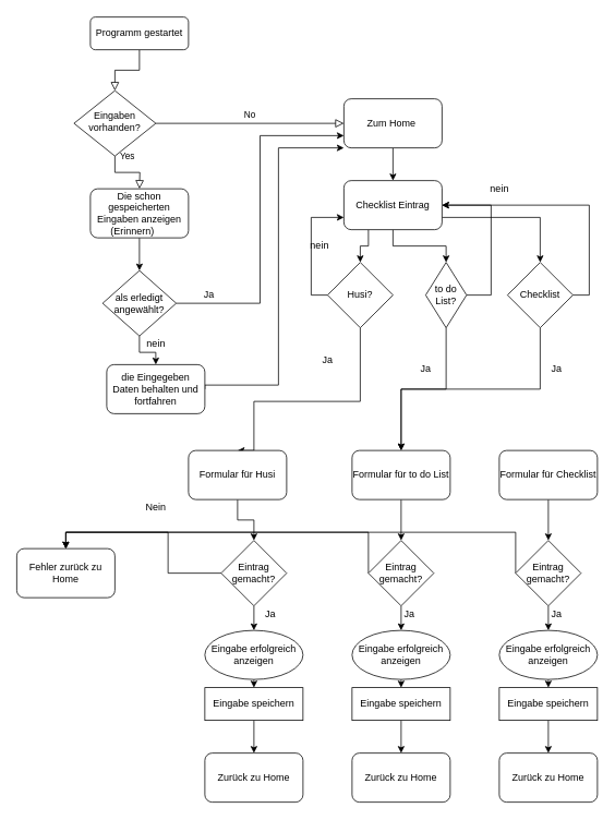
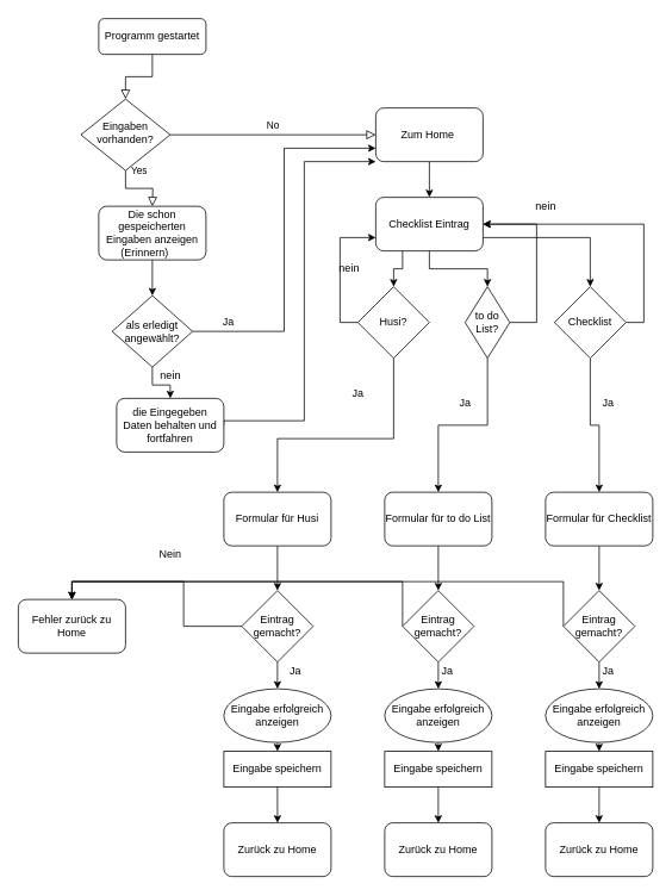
  <mxCell id="0" />
  <mxCell id="1" parent="0" />
  <mxCell id="2" value="" style="rounded=0;html=1;jettySize=auto;orthogonalLoop=1;fontSize=11;endArrow=block;endFill=0;endSize=8;strokeWidth=1;shadow=0;labelBackgroundColor=none;edgeStyle=orthogonalEdgeStyle;" parent="1" source="3" target="6" edge="1"><mxGeometry relative="1" as="geometry" /></mxCell>
  <mxCell id="3" value="Programm gestartet" style="rounded=1;whiteSpace=wrap;html=1;fontSize=12;glass=0;strokeWidth=1;shadow=0;" parent="1" vertex="1"><mxGeometry x="110" y="20" width="120" height="40" as="geometry" /></mxCell>
  <mxCell id="4" value="Yes" style="rounded=0;html=1;jettySize=auto;orthogonalLoop=1;fontSize=11;endArrow=block;endFill=0;endSize=8;strokeWidth=1;shadow=0;labelBackgroundColor=none;edgeStyle=orthogonalEdgeStyle;" parent="1" source="6" edge="1"><mxGeometry y="20" relative="1" as="geometry"><mxPoint as="offset" /><mxPoint x="170" y="230" as="targetPoint" /></mxGeometry></mxCell>
  <mxCell id="5" value="No" style="edgeStyle=orthogonalEdgeStyle;rounded=0;html=1;jettySize=auto;orthogonalLoop=1;fontSize=11;endArrow=block;endFill=0;endSize=8;strokeWidth=1;shadow=0;labelBackgroundColor=none;entryX=0;entryY=0.5;entryDx=0;entryDy=0;" parent="1" source="6" target="16" edge="1"><mxGeometry y="10" relative="1" as="geometry"><mxPoint as="offset" /><mxPoint x="270" y="150" as="targetPoint" /></mxGeometry></mxCell>
  <mxCell id="6" value="Eingaben vorhanden?" style="rhombus;whiteSpace=wrap;html=1;shadow=0;fontFamily=Helvetica;fontSize=12;align=center;strokeWidth=1;spacing=6;spacingTop=-4;" parent="1" vertex="1"><mxGeometry x="90" y="110" width="100" height="80" as="geometry" /></mxCell>
  <mxCell id="7" style="edgeStyle=orthogonalEdgeStyle;rounded=0;orthogonalLoop=1;jettySize=auto;html=1;exitX=0.5;exitY=1;exitDx=0;exitDy=0;entryX=0.5;entryY=0;entryDx=0;entryDy=0;" edge="1" parent="1" source="8" target="11"><mxGeometry relative="1" as="geometry" /></mxCell>
  <mxCell id="8" value="Die schon gespeicherten Eingaben anzeigen&lt;br&gt;(Erinnern)&amp;nbsp; &amp;nbsp; &amp;nbsp;" style="rounded=1;whiteSpace=wrap;html=1;" vertex="1" parent="1"><mxGeometry x="110" y="230" width="120" height="60" as="geometry" /></mxCell>
  <mxCell id="9" style="edgeStyle=orthogonalEdgeStyle;rounded=0;orthogonalLoop=1;jettySize=auto;html=1;exitX=0.5;exitY=1;exitDx=0;exitDy=0;entryX=0.5;entryY=0;entryDx=0;entryDy=0;" edge="1" parent="1" source="11" target="13"><mxGeometry relative="1" as="geometry" /></mxCell>
  <mxCell id="10" style="edgeStyle=orthogonalEdgeStyle;rounded=0;orthogonalLoop=1;jettySize=auto;html=1;exitX=1;exitY=0.5;exitDx=0;exitDy=0;entryX=0;entryY=0.75;entryDx=0;entryDy=0;" edge="1" parent="1" source="11" target="16"><mxGeometry relative="1" as="geometry" /></mxCell>
  <mxCell id="11" value="als erledigt angewählt?" style="rhombus;whiteSpace=wrap;html=1;" vertex="1" parent="1"><mxGeometry x="125" y="330" width="90" height="80" as="geometry" /></mxCell>
  <mxCell id="12" style="edgeStyle=orthogonalEdgeStyle;rounded=0;orthogonalLoop=1;jettySize=auto;html=1;exitX=1;exitY=0.5;exitDx=0;exitDy=0;entryX=0;entryY=1;entryDx=0;entryDy=0;" edge="1" parent="1" source="13" target="16"><mxGeometry relative="1" as="geometry"><Array as="points"><mxPoint x="340" y="470" /><mxPoint x="340" y="180" /></Array></mxGeometry></mxCell>
  <mxCell id="13" value="die Eingegeben Daten behalten und fortfahren" style="rounded=1;whiteSpace=wrap;html=1;" vertex="1" parent="1"><mxGeometry x="130" y="445" width="120" height="60" as="geometry" /></mxCell>
  <mxCell id="14" value="nein" style="text;html=1;align=center;verticalAlign=middle;resizable=0;points=[];autosize=1;" vertex="1" parent="1"><mxGeometry x="170" y="410" width="40" height="20" as="geometry" /></mxCell>
  <mxCell id="15" style="edgeStyle=orthogonalEdgeStyle;rounded=0;orthogonalLoop=1;jettySize=auto;html=1;exitX=0.5;exitY=1;exitDx=0;exitDy=0;entryX=0.5;entryY=0;entryDx=0;entryDy=0;" edge="1" parent="1" source="16" target="21"><mxGeometry relative="1" as="geometry" /></mxCell>
  <mxCell id="16" value="Zum Home&amp;nbsp;" style="rounded=1;whiteSpace=wrap;html=1;" vertex="1" parent="1"><mxGeometry x="420" y="120" width="120" height="60" as="geometry" /></mxCell>
  <mxCell id="17" value="Ja" style="text;html=1;align=center;verticalAlign=middle;resizable=0;points=[];autosize=1;" vertex="1" parent="1"><mxGeometry x="240" y="350" width="30" height="20" as="geometry" /></mxCell>
  <mxCell id="18" style="edgeStyle=orthogonalEdgeStyle;rounded=0;orthogonalLoop=1;jettySize=auto;html=1;exitX=0.25;exitY=1;exitDx=0;exitDy=0;" edge="1" parent="1" source="21" target="24"><mxGeometry relative="1" as="geometry" /></mxCell>
  <mxCell id="19" style="edgeStyle=orthogonalEdgeStyle;rounded=0;orthogonalLoop=1;jettySize=auto;html=1;exitX=0.5;exitY=1;exitDx=0;exitDy=0;entryX=0.5;entryY=0;entryDx=0;entryDy=0;" edge="1" parent="1" source="21" target="27"><mxGeometry relative="1" as="geometry" /></mxCell>
  <mxCell id="20" style="edgeStyle=orthogonalEdgeStyle;rounded=0;orthogonalLoop=1;jettySize=auto;html=1;exitX=1;exitY=0.75;exitDx=0;exitDy=0;entryX=0.5;entryY=0;entryDx=0;entryDy=0;" edge="1" parent="1" source="21" target="30"><mxGeometry relative="1" as="geometry" /></mxCell>
  <mxCell id="21" value="Checklist Eintrag" style="rounded=1;whiteSpace=wrap;html=1;" vertex="1" parent="1"><mxGeometry x="420" y="220" width="120" height="60" as="geometry" /></mxCell>
  <mxCell id="22" style="edgeStyle=orthogonalEdgeStyle;rounded=0;orthogonalLoop=1;jettySize=auto;html=1;exitX=0.5;exitY=1;exitDx=0;exitDy=0;entryX=0.5;entryY=0;entryDx=0;entryDy=0;" edge="1" parent="1" source="24" target="32"><mxGeometry relative="1" as="geometry"><Array as="points"><mxPoint x="440" y="490" /><mxPoint x="310" y="490" /></Array></mxGeometry></mxCell>
  <mxCell id="23" style="edgeStyle=orthogonalEdgeStyle;rounded=0;orthogonalLoop=1;jettySize=auto;html=1;exitX=0;exitY=0.5;exitDx=0;exitDy=0;entryX=0;entryY=0.75;entryDx=0;entryDy=0;" edge="1" parent="1" source="24" target="21"><mxGeometry relative="1" as="geometry" /></mxCell>
  <mxCell id="24" value="Husi?" style="rhombus;whiteSpace=wrap;html=1;" vertex="1" parent="1"><mxGeometry x="400" y="320" width="80" height="80" as="geometry" /></mxCell>
  <mxCell id="25" style="edgeStyle=orthogonalEdgeStyle;rounded=0;orthogonalLoop=1;jettySize=auto;html=1;exitX=0.5;exitY=1;exitDx=0;exitDy=0;entryX=0.5;entryY=0;entryDx=0;entryDy=0;" edge="1" parent="1" source="27" target="34"><mxGeometry relative="1" as="geometry" /></mxCell>
  <mxCell id="26" style="edgeStyle=orthogonalEdgeStyle;rounded=0;orthogonalLoop=1;jettySize=auto;html=1;exitX=1;exitY=0.5;exitDx=0;exitDy=0;entryX=1;entryY=0.5;entryDx=0;entryDy=0;" edge="1" parent="1" source="27" target="21"><mxGeometry relative="1" as="geometry"><Array as="points"><mxPoint x="600" y="250" /></Array></mxGeometry></mxCell>
  <mxCell id="27" value="to do List?" style="rhombus;whiteSpace=wrap;html=1;" vertex="1" parent="1"><mxGeometry x="520" y="320" width="50" height="80" as="geometry" /></mxCell>
- <mxCell id="28" style="edgeStyle=orthogonalEdgeStyle;rounded=0;orthogonalLoop=1;jettySize=auto;html=1;exitX=0.5;exitY=1;exitDx=0;exitDy=0;" edge="1" parent="1" source="30" target="34"><mxGeometry relative="1" as="geometry" /></mxCell>
+ <mxCell id="28" style="edgeStyle=orthogonalEdgeStyle;rounded=0;orthogonalLoop=1;jettySize=auto;html=1;exitX=0.5;exitY=1;exitDx=0;exitDy=0;entryX=0.5;entryY=0;entryDx=0;entryDy=0;" edge="1" parent="1" source="30" target="36"><mxGeometry relative="1" as="geometry" /></mxCell>
  <mxCell id="29" style="edgeStyle=orthogonalEdgeStyle;rounded=0;orthogonalLoop=1;jettySize=auto;html=1;exitX=1;exitY=0.5;exitDx=0;exitDy=0;" edge="1" parent="1" source="30"><mxGeometry relative="1" as="geometry"><mxPoint x="540" y="250" as="targetPoint" /><Array as="points"><mxPoint x="720" y="360" /><mxPoint x="720" y="250" /></Array></mxGeometry></mxCell>
  <mxCell id="30" value="Checklist" style="rhombus;whiteSpace=wrap;html=1;" vertex="1" parent="1"><mxGeometry x="620" y="320" width="80" height="80" as="geometry" /></mxCell>
  <mxCell id="31" style="edgeStyle=orthogonalEdgeStyle;rounded=0;orthogonalLoop=1;jettySize=auto;html=1;exitX=0.5;exitY=1;exitDx=0;exitDy=0;" edge="1" parent="1" source="32" target="44"><mxGeometry relative="1" as="geometry" /></mxCell>
- <mxCell id="32" value="Formular für Husi" style="rounded=1;whiteSpace=wrap;html=1;" vertex="1" parent="1"><mxGeometry x="230" y="550" width="120" height="60" as="geometry" /></mxCell>
+ <mxCell id="32" value="Formular für Husi" style="rounded=1;whiteSpace=wrap;html=1;" vertex="1" parent="1"><mxGeometry x="250" y="550" width="120" height="60" as="geometry" /></mxCell>
  <mxCell id="33" style="edgeStyle=orthogonalEdgeStyle;rounded=0;orthogonalLoop=1;jettySize=auto;html=1;exitX=0.5;exitY=1;exitDx=0;exitDy=0;entryX=0.5;entryY=0;entryDx=0;entryDy=0;" edge="1" parent="1" source="34" target="47"><mxGeometry relative="1" as="geometry" /></mxCell>
  <mxCell id="34" value="Formular für to do List" style="rounded=1;whiteSpace=wrap;html=1;" vertex="1" parent="1"><mxGeometry x="430" y="550" width="120" height="60" as="geometry" /></mxCell>
  <mxCell id="35" style="edgeStyle=orthogonalEdgeStyle;rounded=0;orthogonalLoop=1;jettySize=auto;html=1;exitX=0.5;exitY=1;exitDx=0;exitDy=0;entryX=0.5;entryY=0;entryDx=0;entryDy=0;" edge="1" parent="1" source="36" target="50"><mxGeometry relative="1" as="geometry" /></mxCell>
  <mxCell id="36" value="Formular für Checklist" style="rounded=1;whiteSpace=wrap;html=1;" vertex="1" parent="1"><mxGeometry x="610" y="550" width="120" height="60" as="geometry" /></mxCell>
  <mxCell id="37" value="nein" style="text;html=1;align=center;verticalAlign=middle;resizable=0;points=[];autosize=1;" vertex="1" parent="1"><mxGeometry x="370" y="290" width="40" height="20" as="geometry" /></mxCell>
  <mxCell id="38" value="nein" style="text;html=1;align=center;verticalAlign=middle;resizable=0;points=[];autosize=1;" vertex="1" parent="1"><mxGeometry x="590" y="220" width="40" height="20" as="geometry" /></mxCell>
  <mxCell id="39" value="Ja" style="text;html=1;align=center;verticalAlign=middle;resizable=0;points=[];autosize=1;" vertex="1" parent="1"><mxGeometry x="385" y="430" width="30" height="20" as="geometry" /></mxCell>
  <mxCell id="40" value="Ja" style="text;html=1;align=center;verticalAlign=middle;resizable=0;points=[];autosize=1;" vertex="1" parent="1"><mxGeometry x="505" y="440" width="30" height="20" as="geometry" /></mxCell>
  <mxCell id="41" value="Ja" style="text;html=1;align=center;verticalAlign=middle;resizable=0;points=[];autosize=1;" vertex="1" parent="1"><mxGeometry x="665" y="440" width="30" height="20" as="geometry" /></mxCell>
  <mxCell id="42" style="edgeStyle=orthogonalEdgeStyle;rounded=0;orthogonalLoop=1;jettySize=auto;html=1;exitX=0.5;exitY=1;exitDx=0;exitDy=0;entryX=0.5;entryY=0;entryDx=0;entryDy=0;" edge="1" parent="1" source="44" target="52"><mxGeometry relative="1" as="geometry" /></mxCell>
  <mxCell id="43" style="edgeStyle=orthogonalEdgeStyle;rounded=0;orthogonalLoop=1;jettySize=auto;html=1;exitX=0;exitY=0.5;exitDx=0;exitDy=0;entryX=0.5;entryY=0;entryDx=0;entryDy=0;" edge="1" parent="1" source="44" target="69"><mxGeometry relative="1" as="geometry" /></mxCell>
  <mxCell id="44" value="Eintrag gemacht?" style="rhombus;whiteSpace=wrap;html=1;" vertex="1" parent="1"><mxGeometry x="270" y="660" width="80" height="80" as="geometry" /></mxCell>
  <mxCell id="45" style="edgeStyle=orthogonalEdgeStyle;rounded=0;orthogonalLoop=1;jettySize=auto;html=1;exitX=0.5;exitY=1;exitDx=0;exitDy=0;entryX=0.5;entryY=0;entryDx=0;entryDy=0;" edge="1" parent="1" source="47" target="54"><mxGeometry relative="1" as="geometry" /></mxCell>
  <mxCell id="46" style="edgeStyle=orthogonalEdgeStyle;rounded=0;orthogonalLoop=1;jettySize=auto;html=1;exitX=0;exitY=0.5;exitDx=0;exitDy=0;" edge="1" parent="1" source="47"><mxGeometry relative="1" as="geometry"><mxPoint x="80" y="670" as="targetPoint" /><Array as="points"><mxPoint x="450" y="650" /><mxPoint x="80" y="650" /></Array></mxGeometry></mxCell>
  <mxCell id="47" value="Eintrag gemacht?" style="rhombus;whiteSpace=wrap;html=1;" vertex="1" parent="1"><mxGeometry x="450" y="660" width="80" height="80" as="geometry" /></mxCell>
  <mxCell id="48" style="edgeStyle=orthogonalEdgeStyle;rounded=0;orthogonalLoop=1;jettySize=auto;html=1;exitX=0.5;exitY=1;exitDx=0;exitDy=0;entryX=0.5;entryY=0;entryDx=0;entryDy=0;" edge="1" parent="1" source="50" target="56"><mxGeometry relative="1" as="geometry" /></mxCell>
  <mxCell id="49" style="edgeStyle=orthogonalEdgeStyle;rounded=0;orthogonalLoop=1;jettySize=auto;html=1;exitX=0;exitY=0.5;exitDx=0;exitDy=0;entryX=0.5;entryY=0;entryDx=0;entryDy=0;" edge="1" parent="1" source="50" target="69"><mxGeometry relative="1" as="geometry"><Array as="points"><mxPoint x="630" y="650" /><mxPoint x="80" y="650" /></Array></mxGeometry></mxCell>
  <mxCell id="50" value="Eintrag gemacht?" style="rhombus;whiteSpace=wrap;html=1;" vertex="1" parent="1"><mxGeometry x="630" y="660" width="80" height="80" as="geometry" /></mxCell>
  <mxCell id="51" style="edgeStyle=orthogonalEdgeStyle;rounded=0;orthogonalLoop=1;jettySize=auto;html=1;exitX=0.5;exitY=1;exitDx=0;exitDy=0;entryX=0.5;entryY=0;entryDx=0;entryDy=0;" edge="1" parent="1" source="52" target="62"><mxGeometry relative="1" as="geometry" /></mxCell>
  <mxCell id="52" value="Eingabe erfolgreich anzeigen" style="ellipse;whiteSpace=wrap;html=1;" vertex="1" parent="1"><mxGeometry x="250" y="770" width="120" height="60" as="geometry" /></mxCell>
  <mxCell id="53" style="edgeStyle=orthogonalEdgeStyle;rounded=0;orthogonalLoop=1;jettySize=auto;html=1;exitX=0.5;exitY=1;exitDx=0;exitDy=0;entryX=0.5;entryY=0;entryDx=0;entryDy=0;" edge="1" parent="1" source="54" target="64"><mxGeometry relative="1" as="geometry" /></mxCell>
  <mxCell id="54" value="Eingabe erfolgreich anzeigen" style="ellipse;whiteSpace=wrap;html=1;" vertex="1" parent="1"><mxGeometry x="430" y="770" width="120" height="60" as="geometry" /></mxCell>
  <mxCell id="55" style="edgeStyle=orthogonalEdgeStyle;rounded=0;orthogonalLoop=1;jettySize=auto;html=1;exitX=0.5;exitY=1;exitDx=0;exitDy=0;entryX=0.5;entryY=0;entryDx=0;entryDy=0;" edge="1" parent="1" source="56" target="66"><mxGeometry relative="1" as="geometry" /></mxCell>
  <mxCell id="56" value="Eingabe erfolgreich anzeigen" style="ellipse;whiteSpace=wrap;html=1;" vertex="1" parent="1"><mxGeometry x="610" y="770" width="120" height="60" as="geometry" /></mxCell>
  <mxCell id="57" value="Ja" style="text;html=1;align=center;verticalAlign=middle;resizable=0;points=[];autosize=1;" vertex="1" parent="1"><mxGeometry x="315" y="740" width="30" height="20" as="geometry" /></mxCell>
  <mxCell id="58" value="Ja" style="text;html=1;align=center;verticalAlign=middle;resizable=0;points=[];autosize=1;" vertex="1" parent="1"><mxGeometry x="485" y="740" width="30" height="20" as="geometry" /></mxCell>
  <mxCell id="59" value="Ja" style="text;html=1;align=center;verticalAlign=middle;resizable=0;points=[];autosize=1;" vertex="1" parent="1"><mxGeometry x="665" y="740" width="30" height="20" as="geometry" /></mxCell>
  <mxCell id="60" value="Zurück zu Home" style="rounded=1;whiteSpace=wrap;html=1;" vertex="1" parent="1"><mxGeometry x="250" y="920" width="120" height="60" as="geometry" /></mxCell>
  <mxCell id="61" style="edgeStyle=orthogonalEdgeStyle;rounded=0;orthogonalLoop=1;jettySize=auto;html=1;exitX=0.5;exitY=1;exitDx=0;exitDy=0;entryX=0.5;entryY=0;entryDx=0;entryDy=0;" edge="1" parent="1" source="62" target="60"><mxGeometry relative="1" as="geometry" /></mxCell>
  <mxCell id="62" value="Eingabe speichern" style="rounded=0;whiteSpace=wrap;html=1;" vertex="1" parent="1"><mxGeometry x="250" y="840" width="120" height="40" as="geometry" /></mxCell>
  <mxCell id="63" style="edgeStyle=orthogonalEdgeStyle;rounded=0;orthogonalLoop=1;jettySize=auto;html=1;exitX=0.5;exitY=1;exitDx=0;exitDy=0;entryX=0.5;entryY=0;entryDx=0;entryDy=0;" edge="1" parent="1" source="64" target="67"><mxGeometry relative="1" as="geometry" /></mxCell>
  <mxCell id="64" value="Eingabe speichern" style="rounded=0;whiteSpace=wrap;html=1;" vertex="1" parent="1"><mxGeometry x="430" y="840" width="120" height="40" as="geometry" /></mxCell>
  <mxCell id="65" style="edgeStyle=orthogonalEdgeStyle;rounded=0;orthogonalLoop=1;jettySize=auto;html=1;exitX=0.5;exitY=1;exitDx=0;exitDy=0;entryX=0.5;entryY=0;entryDx=0;entryDy=0;" edge="1" parent="1" source="66" target="68"><mxGeometry relative="1" as="geometry" /></mxCell>
  <mxCell id="66" value="Eingabe speichern" style="rounded=0;whiteSpace=wrap;html=1;" vertex="1" parent="1"><mxGeometry x="610" y="840" width="120" height="40" as="geometry" /></mxCell>
  <mxCell id="67" value="Zurück zu Home" style="rounded=1;whiteSpace=wrap;html=1;" vertex="1" parent="1"><mxGeometry x="430" y="920" width="120" height="60" as="geometry" /></mxCell>
  <mxCell id="68" value="Zurück zu Home" style="rounded=1;whiteSpace=wrap;html=1;" vertex="1" parent="1"><mxGeometry x="610" y="920" width="120" height="60" as="geometry" /></mxCell>
  <mxCell id="69" value="Fehler zurück zu Home" style="rounded=1;whiteSpace=wrap;html=1;" vertex="1" parent="1"><mxGeometry x="20" y="670" width="120" height="60" as="geometry" /></mxCell>
  <mxCell id="70" value="Nein" style="text;html=1;align=center;verticalAlign=middle;resizable=0;points=[];autosize=1;" vertex="1" parent="1"><mxGeometry x="170" y="610" width="40" height="20" as="geometry" /></mxCell>
